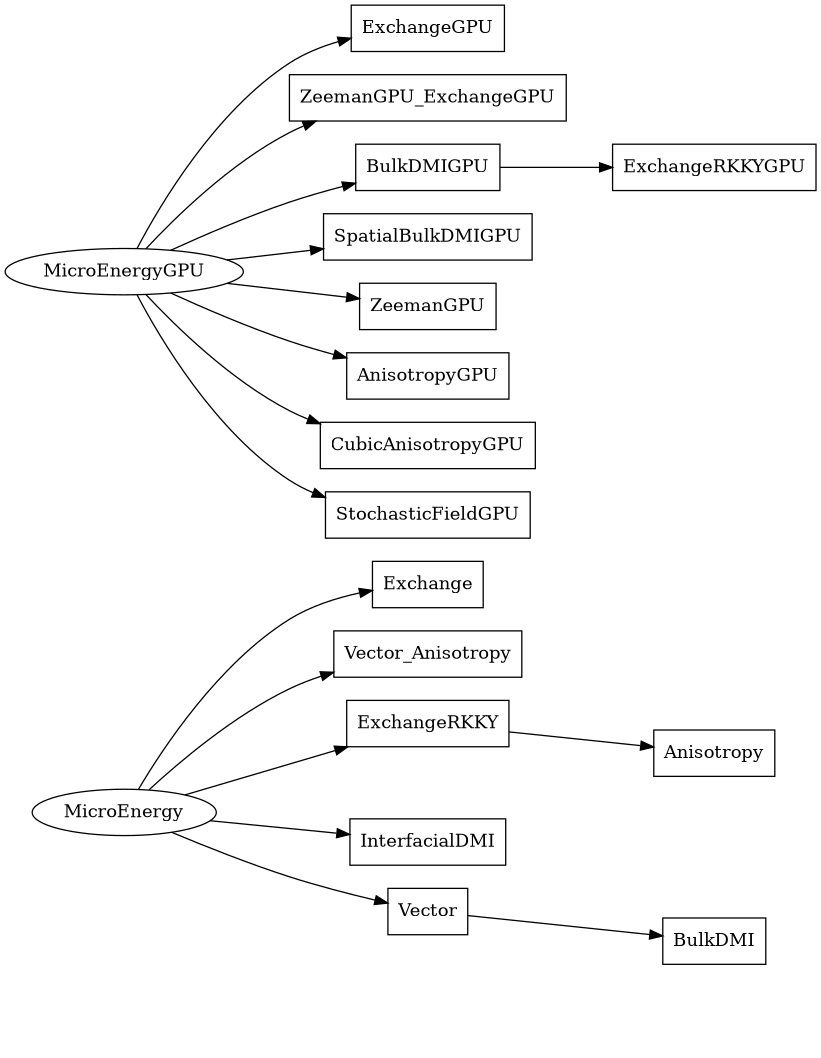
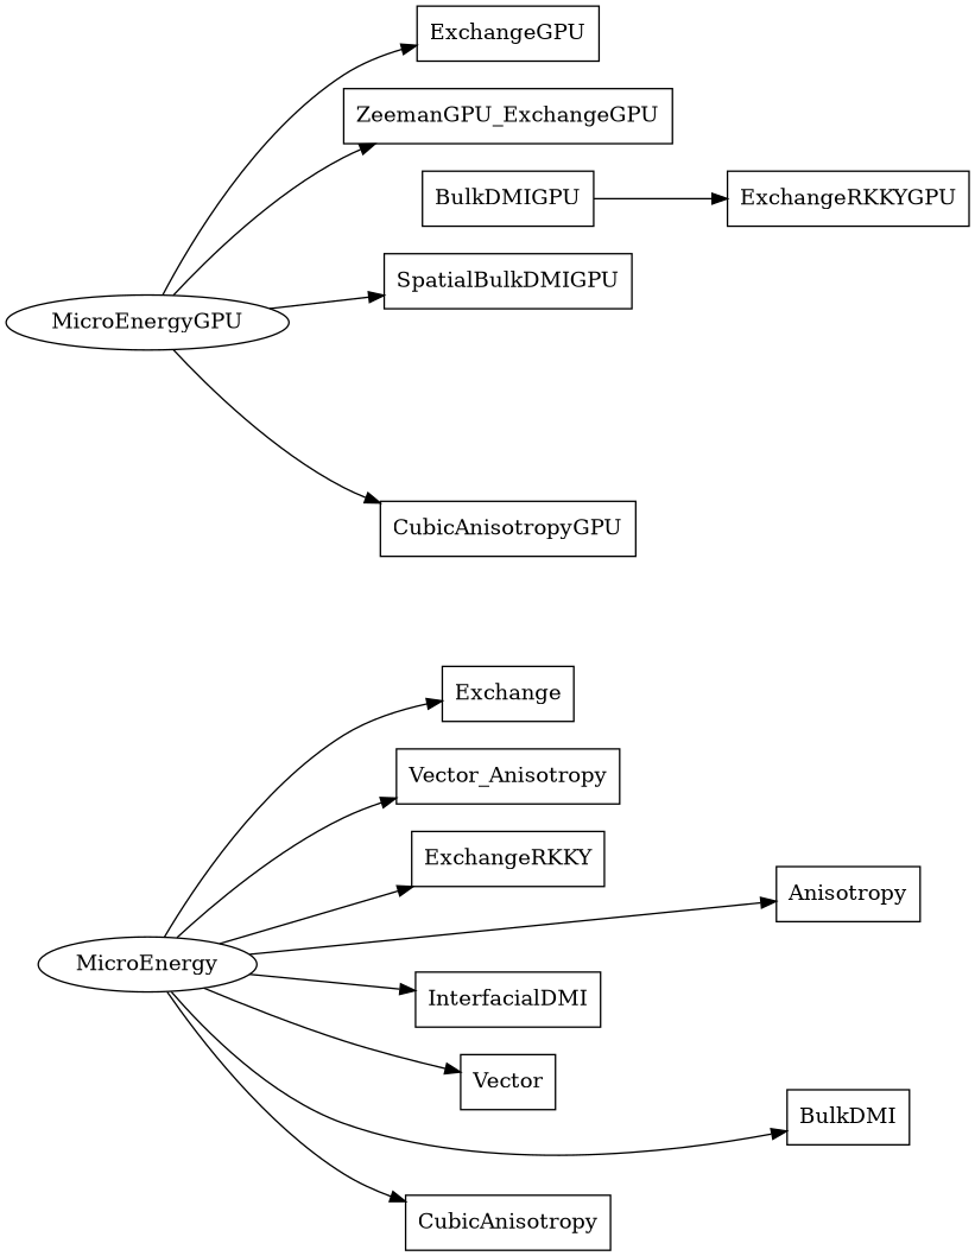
  digraph {
    rankdir=LR
    node [shape=box]
    n1 [label=MicroEnergy shape=""]
    n2 [label=Exchange]
    n3 [label=Vector_Anisotropy]
    n4 [label=ExchangeRKKY]
    n5 [label=BulkDMI]
    n6 [label=InterfacialDMI]
    n7 [label=Vector]
    n8 [label=Anisotropy]
+   n9 [label=CubicAnisotropy]
    n10 [label=MicroEnergyGPU shape=""]
    n11 [label=ExchangeGPU]
    n12 [label=ZeemanGPU_ExchangeGPU]
    n13 [label=BulkDMIGPU]
    n14 [label=SpatialBulkDMIGPU]
-   n15 [label=ZeemanGPU]
-   n16 [label=AnisotropyGPU]
    n17 [label=CubicAnisotropyGPU]
-   n18 [label=StochasticFieldGPU]
    n19 [label=ExchangeRKKYGPU]
    n1 -> n2
    n1 -> n3
    n1 -> n4
-   n7 -> n5
+   n1 -> n5
    n1 -> n6
    n1 -> n7
-   n4 -> n8
+   n1 -> n8
+   n1 -> n9
    n10 -> n11
    n10 -> n12
-   n10 -> n13
    n10 -> n14
-   n10 -> n15
-   n10 -> n16
    n10 -> n17
-   n10 -> n18
    n13 -> n19
  }
